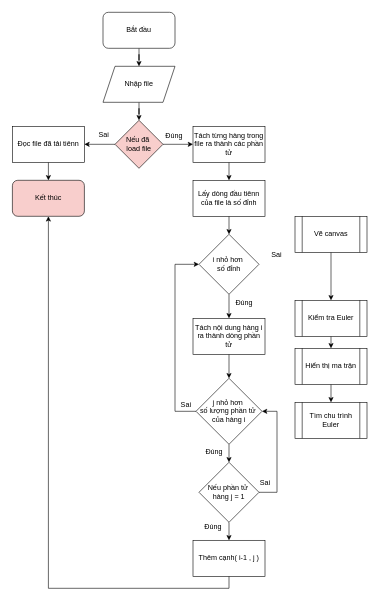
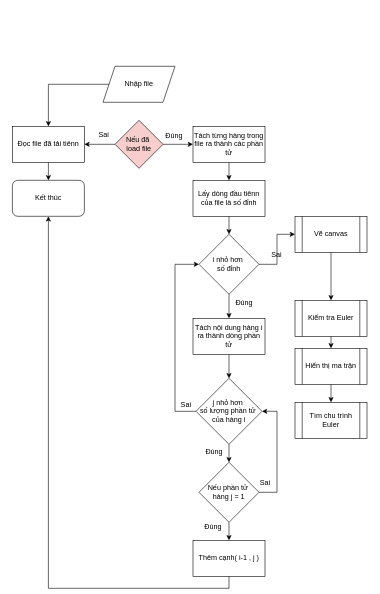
  <mxCell id="0" />
  <mxCell id="1" parent="0" />
- <mxCell id="2" value="" style="edgeStyle=orthogonalEdgeStyle;rounded=0;orthogonalLoop=1;jettySize=auto;html=1;" edge="1" parent="1" source="3" target="5"><mxGeometry relative="1" as="geometry" /></mxCell>
- <mxCell id="3" value="Bắt đầu" style="rounded=1;whiteSpace=wrap;html=1;" parent="1" vertex="1"><mxGeometry x="171" y="20" width="120" height="60" as="geometry" /></mxCell>
- <mxCell id="4" value="" style="edgeStyle=orthogonalEdgeStyle;rounded=0;orthogonalLoop=1;jettySize=auto;html=1;" edge="1" parent="1" source="5" target="8"><mxGeometry relative="1" as="geometry" /></mxCell>
+ <mxCell id="4" value="" style="edgeStyle=orthogonalEdgeStyle;rounded=0;orthogonalLoop=1;jettySize=auto;html=1;" edge="1" parent="1" source="5" target="34"><mxGeometry relative="1" as="geometry" /></mxCell>
  <mxCell id="5" value="Nhập file" style="shape=parallelogram;perimeter=parallelogramPerimeter;whiteSpace=wrap;html=1;fixedSize=1;" parent="1" vertex="1"><mxGeometry x="171" y="110" width="120" height="60" as="geometry" /></mxCell>
  <mxCell id="6" style="edgeStyle=orthogonalEdgeStyle;rounded=0;orthogonalLoop=1;jettySize=auto;html=1;exitX=0;exitY=0.5;exitDx=0;exitDy=0;entryX=1;entryY=0.5;entryDx=0;entryDy=0;" edge="1" parent="1" source="8" target="34"><mxGeometry relative="1" as="geometry" /></mxCell>
  <mxCell id="7" style="edgeStyle=orthogonalEdgeStyle;rounded=0;orthogonalLoop=1;jettySize=auto;html=1;exitX=1;exitY=0.5;exitDx=0;exitDy=0;entryX=0;entryY=0.5;entryDx=0;entryDy=0;" edge="1" parent="1" source="8" target="12"><mxGeometry relative="1" as="geometry" /></mxCell>
  <mxCell id="8" value="Nếu đã&amp;nbsp;&lt;div&gt;load file&lt;/div&gt;" style="rhombus;whiteSpace=wrap;html=1;fillColor=#f8cecc;" vertex="1" parent="1"><mxGeometry x="191" y="200" width="80" height="80" as="geometry" /></mxCell>
  <mxCell id="9" style="edgeStyle=orthogonalEdgeStyle;rounded=0;orthogonalLoop=1;jettySize=auto;html=1;exitX=0.5;exitY=1;exitDx=0;exitDy=0;entryX=0.5;entryY=0;entryDx=0;entryDy=0;" edge="1" parent="1" source="10" target="15"><mxGeometry relative="1" as="geometry" /></mxCell>
  <mxCell id="10" value="Lấy dòng đầu tiênn của file là số đỉnh" style="rounded=0;whiteSpace=wrap;html=1;" vertex="1" parent="1"><mxGeometry x="321" y="300" width="120" height="60" as="geometry" /></mxCell>
  <mxCell id="11" style="edgeStyle=orthogonalEdgeStyle;rounded=0;orthogonalLoop=1;jettySize=auto;html=1;exitX=0.5;exitY=1;exitDx=0;exitDy=0;entryX=0.5;entryY=0;entryDx=0;entryDy=0;" edge="1" parent="1" source="12" target="10"><mxGeometry relative="1" as="geometry" /></mxCell>
  <mxCell id="12" value="Tách từng hàng trong file ra thành các phần tử" style="rounded=0;whiteSpace=wrap;html=1;" vertex="1" parent="1"><mxGeometry x="321" y="210" width="120" height="60" as="geometry" /></mxCell>
  <mxCell id="13" style="edgeStyle=orthogonalEdgeStyle;rounded=0;orthogonalLoop=1;jettySize=auto;html=1;exitX=0.5;exitY=1;exitDx=0;exitDy=0;entryX=0.5;entryY=0;entryDx=0;entryDy=0;" edge="1" parent="1" source="15" target="17"><mxGeometry relative="1" as="geometry" /></mxCell>
+ <mxCell id="14" style="edgeStyle=orthogonalEdgeStyle;rounded=0;orthogonalLoop=1;jettySize=auto;html=1;exitX=1;exitY=0.5;exitDx=0;exitDy=0;entryX=0;entryY=0.5;entryDx=0;entryDy=0;" edge="1" parent="1" source="15" target="25"><mxGeometry relative="1" as="geometry" /></mxCell>
  <mxCell id="15" value="i nhỏ hơn&amp;nbsp;&lt;div&gt;số đỉnh&lt;/div&gt;" style="rhombus;whiteSpace=wrap;html=1;" vertex="1" parent="1"><mxGeometry x="331" y="390" width="100" height="100" as="geometry" /></mxCell>
  <mxCell id="16" style="edgeStyle=orthogonalEdgeStyle;rounded=0;orthogonalLoop=1;jettySize=auto;html=1;exitX=0.5;exitY=1;exitDx=0;exitDy=0;entryX=0.5;entryY=0;entryDx=0;entryDy=0;" edge="1" parent="1" source="17" target="20"><mxGeometry relative="1" as="geometry" /></mxCell>
  <mxCell id="17" value="Tách nội dung hàng i ra thành dòng phần tử" style="rounded=0;whiteSpace=wrap;html=1;" vertex="1" parent="1"><mxGeometry x="321" y="530" width="120" height="60" as="geometry" /></mxCell>
  <mxCell id="18" style="edgeStyle=orthogonalEdgeStyle;rounded=0;orthogonalLoop=1;jettySize=auto;html=1;exitX=0;exitY=0.5;exitDx=0;exitDy=0;entryX=0;entryY=0.5;entryDx=0;entryDy=0;" edge="1" parent="1" source="20" target="15"><mxGeometry relative="1" as="geometry"><Array as="points"><mxPoint x="291" y="685" /><mxPoint x="291" y="440" /></Array></mxGeometry></mxCell>
  <mxCell id="19" style="edgeStyle=orthogonalEdgeStyle;rounded=0;orthogonalLoop=1;jettySize=auto;html=1;exitX=0.5;exitY=1;exitDx=0;exitDy=0;entryX=0.5;entryY=0;entryDx=0;entryDy=0;" edge="1" parent="1" source="20" target="23"><mxGeometry relative="1" as="geometry" /></mxCell>
  <mxCell id="20" value="j nhỏ hơn&amp;nbsp;&lt;div&gt;số lượng phần tử&amp;nbsp;&lt;div&gt;của hàng i&lt;/div&gt;&lt;/div&gt;" style="rhombus;whiteSpace=wrap;html=1;" vertex="1" parent="1"><mxGeometry x="326" y="630" width="110" height="110" as="geometry" /></mxCell>
  <mxCell id="21" style="edgeStyle=orthogonalEdgeStyle;rounded=0;orthogonalLoop=1;jettySize=auto;html=1;exitX=1;exitY=0.5;exitDx=0;exitDy=0;entryX=1;entryY=0.5;entryDx=0;entryDy=0;" edge="1" parent="1" source="23" target="20"><mxGeometry relative="1" as="geometry"><Array as="points"><mxPoint x="461" y="820" /><mxPoint x="461" y="685" /></Array></mxGeometry></mxCell>
  <mxCell id="22" style="edgeStyle=orthogonalEdgeStyle;rounded=0;orthogonalLoop=1;jettySize=auto;html=1;exitX=0.5;exitY=1;exitDx=0;exitDy=0;entryX=0.5;entryY=0;entryDx=0;entryDy=0;" edge="1" parent="1" source="23" target="32"><mxGeometry relative="1" as="geometry" /></mxCell>
  <mxCell id="23" value="Nếu phần tử&amp;nbsp;&lt;div&gt;hàng j = 1&lt;/div&gt;" style="rhombus;whiteSpace=wrap;html=1;" vertex="1" parent="1"><mxGeometry x="331" y="770" width="100" height="100" as="geometry" /></mxCell>
  <mxCell id="24" style="edgeStyle=orthogonalEdgeStyle;rounded=0;orthogonalLoop=1;jettySize=auto;html=1;exitX=0.5;exitY=1;exitDx=0;exitDy=0;entryX=0.5;entryY=0;entryDx=0;entryDy=0;" edge="1" parent="1" source="25" target="27"><mxGeometry relative="1" as="geometry" /></mxCell>
  <mxCell id="25" value="Vẽ canvas" style="shape=process;whiteSpace=wrap;html=1;backgroundOutline=1;" vertex="1" parent="1"><mxGeometry x="491" y="360" width="120" height="60" as="geometry" /></mxCell>
  <mxCell id="26" style="edgeStyle=orthogonalEdgeStyle;rounded=0;orthogonalLoop=1;jettySize=auto;html=1;exitX=0.5;exitY=1;exitDx=0;exitDy=0;entryX=0.5;entryY=0;entryDx=0;entryDy=0;" edge="1" parent="1" source="27" target="29"><mxGeometry relative="1" as="geometry" /></mxCell>
  <mxCell id="27" value="Kiểm tra Euler" style="shape=process;whiteSpace=wrap;html=1;backgroundOutline=1;" vertex="1" parent="1"><mxGeometry x="491" y="500" width="120" height="60" as="geometry" /></mxCell>
  <mxCell id="28" style="edgeStyle=orthogonalEdgeStyle;rounded=0;orthogonalLoop=1;jettySize=auto;html=1;exitX=0.5;exitY=1;exitDx=0;exitDy=0;entryX=0.5;entryY=0;entryDx=0;entryDy=0;" edge="1" parent="1" source="29" target="30"><mxGeometry relative="1" as="geometry" /></mxCell>
  <mxCell id="29" value="Hiển thị ma trận" style="shape=process;whiteSpace=wrap;html=1;backgroundOutline=1;" vertex="1" parent="1"><mxGeometry x="491" y="580" width="120" height="60" as="geometry" /></mxCell>
  <mxCell id="30" value="Tìm chu trình Euler" style="shape=process;whiteSpace=wrap;html=1;backgroundOutline=1;" vertex="1" parent="1"><mxGeometry x="491" y="670" width="120" height="60" as="geometry" /></mxCell>
  <mxCell id="31" style="edgeStyle=orthogonalEdgeStyle;rounded=0;orthogonalLoop=1;jettySize=auto;html=1;exitX=0.5;exitY=1;exitDx=0;exitDy=0;entryX=0.5;entryY=1;entryDx=0;entryDy=0;" edge="1" parent="1" source="32" target="37"><mxGeometry relative="1" as="geometry" /></mxCell>
  <mxCell id="32" value="Thêm cạnh( i-1 , j )" style="rounded=0;whiteSpace=wrap;html=1;" vertex="1" parent="1"><mxGeometry x="321" y="900" width="120" height="60" as="geometry" /></mxCell>
  <mxCell id="33" style="edgeStyle=orthogonalEdgeStyle;rounded=0;orthogonalLoop=1;jettySize=auto;html=1;exitX=0.5;exitY=1;exitDx=0;exitDy=0;entryX=0.5;entryY=0;entryDx=0;entryDy=0;" edge="1" parent="1" source="34" target="37"><mxGeometry relative="1" as="geometry" /></mxCell>
  <mxCell id="34" value="Đọc file đã tải tiênn" style="rounded=0;whiteSpace=wrap;html=1;" vertex="1" parent="1"><mxGeometry x="20" y="210" width="120" height="60" as="geometry" /></mxCell>
  <mxCell id="35" value="Sai" style="text;html=1;align=center;verticalAlign=middle;resizable=0;points=[];autosize=1;strokeColor=none;fillColor=none;" vertex="1" parent="1"><mxGeometry x="152" y="210" width="40" height="30" as="geometry" /></mxCell>
  <mxCell id="36" value="Đúng" style="text;html=1;align=center;verticalAlign=middle;resizable=0;points=[];autosize=1;strokeColor=none;fillColor=none;" vertex="1" parent="1"><mxGeometry x="264" y="211" width="50" height="30" as="geometry" /></mxCell>
- <mxCell id="37" value="Kết thúc" style="rounded=1;whiteSpace=wrap;html=1;fillColor=#f8cecc;" vertex="1" parent="1"><mxGeometry x="20" y="300" width="120" height="60" as="geometry" /></mxCell>
+ <mxCell id="37" value="Kết thúc" style="rounded=1;whiteSpace=wrap;html=1;" vertex="1" parent="1"><mxGeometry x="20" y="300" width="120" height="60" as="geometry" /></mxCell>
  <mxCell id="38" value="Sai" style="text;html=1;align=center;verticalAlign=middle;resizable=0;points=[];autosize=1;strokeColor=none;fillColor=none;" vertex="1" parent="1"><mxGeometry x="440" y="410" width="40" height="30" as="geometry" /></mxCell>
  <mxCell id="39" value="Đúng" style="text;html=1;align=center;verticalAlign=middle;resizable=0;points=[];autosize=1;strokeColor=none;fillColor=none;" vertex="1" parent="1"><mxGeometry x="381" y="489" width="50" height="30" as="geometry" /></mxCell>
  <mxCell id="40" value="Đúng" style="text;html=1;align=center;verticalAlign=middle;resizable=0;points=[];autosize=1;strokeColor=none;fillColor=none;" vertex="1" parent="1"><mxGeometry x="331" y="738" width="50" height="30" as="geometry" /></mxCell>
  <mxCell id="41" value="Đúng" style="text;html=1;align=center;verticalAlign=middle;resizable=0;points=[];autosize=1;strokeColor=none;fillColor=none;" vertex="1" parent="1"><mxGeometry x="329" y="862" width="50" height="30" as="geometry" /></mxCell>
  <mxCell id="42" value="Sai" style="text;html=1;align=center;verticalAlign=middle;resizable=0;points=[];autosize=1;strokeColor=none;fillColor=none;" vertex="1" parent="1"><mxGeometry x="421" y="790" width="40" height="30" as="geometry" /></mxCell>
  <mxCell id="43" value="Sai" style="text;html=1;align=center;verticalAlign=middle;resizable=0;points=[];autosize=1;strokeColor=none;fillColor=none;" vertex="1" parent="1"><mxGeometry x="289" y="660" width="40" height="30" as="geometry" /></mxCell>
